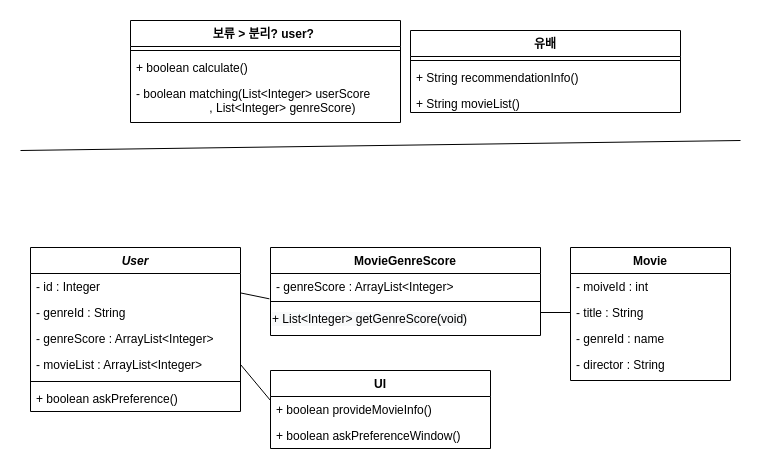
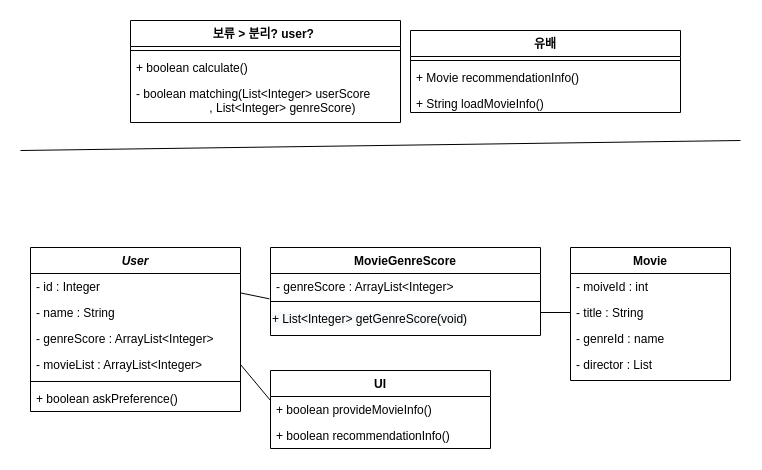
  <mxCell id="0" />
  <mxCell id="1" parent="0" />
  <mxCell id="2" value="User" style="swimlane;fontStyle=3;align=center;verticalAlign=top;childLayout=stackLayout;horizontal=1;startSize=26;horizontalStack=0;resizeParent=1;resizeLast=0;collapsible=1;marginBottom=0;rounded=0;shadow=0;strokeWidth=1;" parent="1" vertex="1"><mxGeometry x="30" y="247" width="210" height="164" as="geometry"><mxRectangle x="230" y="140" width="160" height="26" as="alternateBounds" /></mxGeometry></mxCell>
  <mxCell id="3" value="- id : Integer" style="text;align=left;verticalAlign=top;spacingLeft=4;spacingRight=4;overflow=hidden;rotatable=0;points=[[0,0.5],[1,0.5]];portConstraint=eastwest;" parent="2" vertex="1"><mxGeometry y="26" width="210" height="26" as="geometry" /></mxCell>
- <mxCell id="4" value="- genreId : String" style="text;align=left;verticalAlign=top;spacingLeft=4;spacingRight=4;overflow=hidden;rotatable=0;points=[[0,0.5],[1,0.5]];portConstraint=eastwest;rounded=0;shadow=0;html=0;" parent="2" vertex="1"><mxGeometry y="52" width="210" height="26" as="geometry" /></mxCell>
+ <mxCell id="4" value="- name : String" style="text;align=left;verticalAlign=top;spacingLeft=4;spacingRight=4;overflow=hidden;rotatable=0;points=[[0,0.5],[1,0.5]];portConstraint=eastwest;rounded=0;shadow=0;html=0;" parent="2" vertex="1"><mxGeometry y="52" width="210" height="26" as="geometry" /></mxCell>
  <mxCell id="5" value="- genreScore : ArrayList&lt;Integer&gt;" style="text;align=left;verticalAlign=top;spacingLeft=4;spacingRight=4;overflow=hidden;rotatable=0;points=[[0,0.5],[1,0.5]];portConstraint=eastwest;rounded=0;shadow=0;html=0;" parent="2" vertex="1"><mxGeometry y="78" width="210" height="26" as="geometry" /></mxCell>
  <mxCell id="6" value="- movieList : ArrayList&lt;Integer&gt;" style="text;align=left;verticalAlign=top;spacingLeft=4;spacingRight=4;overflow=hidden;rotatable=0;points=[[0,0.5],[1,0.5]];portConstraint=eastwest;rounded=0;shadow=0;html=0;" parent="2" vertex="1"><mxGeometry y="104" width="210" height="26" as="geometry" /></mxCell>
  <mxCell id="7" value="" style="line;html=1;strokeWidth=1;align=left;verticalAlign=middle;spacingTop=-1;spacingLeft=3;spacingRight=3;rotatable=0;labelPosition=right;points=[];portConstraint=eastwest;" parent="2" vertex="1"><mxGeometry y="130" width="210" height="8" as="geometry" /></mxCell>
  <mxCell id="8" value="+ boolean askPreference()" style="text;align=left;verticalAlign=top;spacingLeft=4;spacingRight=4;overflow=hidden;rotatable=0;points=[[0,0.5],[1,0.5]];portConstraint=eastwest;" parent="2" vertex="1"><mxGeometry y="138" width="210" height="26" as="geometry" /></mxCell>
  <mxCell id="9" value="Movie" style="swimlane;fontStyle=1;align=center;verticalAlign=top;childLayout=stackLayout;horizontal=1;startSize=26;horizontalStack=0;resizeParent=1;resizeLast=0;collapsible=1;marginBottom=0;rounded=0;shadow=0;strokeWidth=1;" parent="1" vertex="1"><mxGeometry x="570" y="247" width="160" height="133" as="geometry"><mxRectangle x="550" y="140" width="160" height="26" as="alternateBounds" /></mxGeometry></mxCell>
  <mxCell id="10" value="- moiveId : int&#10;" style="text;align=left;verticalAlign=top;spacingLeft=4;spacingRight=4;overflow=hidden;rotatable=0;points=[[0,0.5],[1,0.5]];portConstraint=eastwest;rounded=0;shadow=0;html=0;" parent="9" vertex="1"><mxGeometry y="26" width="160" height="26" as="geometry" /></mxCell>
  <mxCell id="11" value="- title : String" style="text;align=left;verticalAlign=top;spacingLeft=4;spacingRight=4;overflow=hidden;rotatable=0;points=[[0,0.5],[1,0.5]];portConstraint=eastwest;" parent="9" vertex="1"><mxGeometry y="52" width="160" height="26" as="geometry" /></mxCell>
  <mxCell id="12" value="- genreId : name &#10;" style="text;align=left;verticalAlign=top;spacingLeft=4;spacingRight=4;overflow=hidden;rotatable=0;points=[[0,0.5],[1,0.5]];portConstraint=eastwest;rounded=0;shadow=0;html=0;" parent="9" vertex="1"><mxGeometry y="78" width="160" height="26" as="geometry" /></mxCell>
- <mxCell id="13" value="- director : String &#10;" style="text;align=left;verticalAlign=top;spacingLeft=4;spacingRight=4;overflow=hidden;rotatable=0;points=[[0,0.5],[1,0.5]];portConstraint=eastwest;rounded=0;shadow=0;html=0;" parent="9" vertex="1"><mxGeometry y="104" width="160" height="26" as="geometry" /></mxCell>
+ <mxCell id="13" value="- director : List &#10;" style="text;align=left;verticalAlign=top;spacingLeft=4;spacingRight=4;overflow=hidden;rotatable=0;points=[[0,0.5],[1,0.5]];portConstraint=eastwest;rounded=0;shadow=0;html=0;" parent="9" vertex="1"><mxGeometry y="104" width="160" height="26" as="geometry" /></mxCell>
  <mxCell id="14" value="MovieGenreScore" style="swimlane;fontStyle=1;align=center;verticalAlign=top;childLayout=stackLayout;horizontal=1;startSize=26;horizontalStack=0;resizeParent=1;resizeParentMax=0;resizeLast=0;collapsible=1;marginBottom=0;" parent="1" vertex="1"><mxGeometry x="270" y="247" width="270" height="88" as="geometry" /></mxCell>
  <mxCell id="15" value="- genreScore : ArrayList&lt;Integer&gt;" style="text;strokeColor=none;fillColor=none;align=left;verticalAlign=top;spacingLeft=4;spacingRight=4;overflow=hidden;rotatable=0;points=[[0,0.5],[1,0.5]];portConstraint=eastwest;" parent="14" vertex="1"><mxGeometry y="26" width="270" height="24" as="geometry" /></mxCell>
  <mxCell id="16" value="" style="line;strokeWidth=1;fillColor=none;align=left;verticalAlign=middle;spacingTop=-1;spacingLeft=3;spacingRight=3;rotatable=0;labelPosition=right;points=[];portConstraint=eastwest;" parent="14" vertex="1"><mxGeometry y="50" width="270" height="8" as="geometry" /></mxCell>
  <mxCell id="17" value="&lt;span style=&quot;color: rgb(0, 0, 0); font-family: helvetica; font-size: 12px; font-style: normal; font-weight: 400; letter-spacing: normal; text-align: left; text-indent: 0px; text-transform: none; word-spacing: 0px; background-color: rgb(248, 249, 250); display: inline; float: none;&quot;&gt;+ List&amp;lt;Integer&amp;gt; getGenreScore(void)&lt;/span&gt;" style="text;whiteSpace=wrap;html=1;" parent="14" vertex="1"><mxGeometry y="58" width="270" height="30" as="geometry" /></mxCell>
  <mxCell id="18" value="유배" style="swimlane;fontStyle=1;align=center;verticalAlign=top;childLayout=stackLayout;horizontal=1;startSize=26;horizontalStack=0;resizeParent=1;resizeParentMax=0;resizeLast=0;collapsible=1;marginBottom=0;" parent="1" vertex="1"><mxGeometry x="410" y="30" width="270" height="82" as="geometry" /></mxCell>
  <mxCell id="19" value="" style="line;strokeWidth=1;fillColor=none;align=left;verticalAlign=middle;spacingTop=-1;spacingLeft=3;spacingRight=3;rotatable=0;labelPosition=right;points=[];portConstraint=eastwest;" parent="18" vertex="1"><mxGeometry y="26" width="270" height="8" as="geometry" /></mxCell>
- <mxCell id="20" value="+ String recommendationInfo()" style="text;strokeColor=none;fillColor=none;align=left;verticalAlign=top;spacingLeft=4;spacingRight=4;overflow=hidden;rotatable=0;points=[[0,0.5],[1,0.5]];portConstraint=eastwest;" parent="18" vertex="1"><mxGeometry y="34" width="270" height="26" as="geometry" /></mxCell>
- <mxCell id="21" value="+ String movieList()" style="text;align=left;verticalAlign=top;spacingLeft=4;spacingRight=4;overflow=hidden;rotatable=0;points=[[0,0.5],[1,0.5]];portConstraint=eastwest;" parent="18" vertex="1"><mxGeometry y="60" width="270" height="22" as="geometry" /></mxCell>
+ <mxCell id="20" value="+ Movie recommendationInfo()" style="text;strokeColor=none;fillColor=none;align=left;verticalAlign=top;spacingLeft=4;spacingRight=4;overflow=hidden;rotatable=0;points=[[0,0.5],[1,0.5]];portConstraint=eastwest;" parent="18" vertex="1"><mxGeometry y="34" width="270" height="26" as="geometry" /></mxCell>
+ <mxCell id="21" value="+ String loadMovieInfo()" style="text;align=left;verticalAlign=top;spacingLeft=4;spacingRight=4;overflow=hidden;rotatable=0;points=[[0,0.5],[1,0.5]];portConstraint=eastwest;" parent="18" vertex="1"><mxGeometry y="60" width="270" height="22" as="geometry" /></mxCell>
  <mxCell id="22" value="" style="endArrow=none;html=1;exitX=0;exitY=0.5;exitDx=0;exitDy=0;" parent="1" source="11" edge="1"><mxGeometry width="50" height="50" relative="1" as="geometry"><mxPoint x="530" y="450" as="sourcePoint" /><mxPoint x="540" y="312" as="targetPoint" /></mxGeometry></mxCell>
  <mxCell id="23" value="" style="endArrow=none;html=1;exitX=-0.004;exitY=1.056;exitDx=0;exitDy=0;entryX=1.002;entryY=0.75;entryDx=0;entryDy=0;entryPerimeter=0;exitPerimeter=0;" parent="1" source="15" target="3" edge="1"><mxGeometry width="50" height="50" relative="1" as="geometry"><mxPoint x="240" y="250" as="sourcePoint" /><mxPoint x="190" y="309" as="targetPoint" /></mxGeometry></mxCell>
  <mxCell id="24" value="보류 &gt; 분리? user? " style="swimlane;fontStyle=1;align=center;verticalAlign=top;childLayout=stackLayout;horizontal=1;startSize=26;horizontalStack=0;resizeParent=1;resizeParentMax=0;resizeLast=0;collapsible=1;marginBottom=0;" parent="1" vertex="1"><mxGeometry x="130" y="20" width="270" height="102" as="geometry" /></mxCell>
  <mxCell id="25" value="" style="line;strokeWidth=1;fillColor=none;align=left;verticalAlign=middle;spacingTop=-1;spacingLeft=3;spacingRight=3;rotatable=0;labelPosition=right;points=[];portConstraint=eastwest;" parent="24" vertex="1"><mxGeometry y="26" width="270" height="8" as="geometry" /></mxCell>
  <mxCell id="26" value="+ boolean calculate()" style="text;align=left;verticalAlign=top;spacingLeft=4;spacingRight=4;overflow=hidden;rotatable=0;points=[[0,0.5],[1,0.5]];portConstraint=eastwest;" parent="24" vertex="1"><mxGeometry y="34" width="270" height="26" as="geometry" /></mxCell>
  <mxCell id="27" value="- boolean matching(List&lt;Integer&gt; userScore&#10;                      , List&lt;Integer&gt; genreScore)&#10;" style="text;strokeColor=none;fillColor=none;align=left;verticalAlign=top;spacingLeft=4;spacingRight=4;overflow=hidden;rotatable=0;points=[[0,0.5],[1,0.5]];portConstraint=eastwest;" parent="24" vertex="1"><mxGeometry y="60" width="270" height="42" as="geometry" /></mxCell>
  <mxCell id="28" value="UI" style="swimlane;fontStyle=1;align=center;verticalAlign=top;childLayout=stackLayout;horizontal=1;startSize=26;horizontalStack=0;resizeParent=1;resizeParentMax=0;resizeLast=0;collapsible=1;marginBottom=0;" parent="1" vertex="1"><mxGeometry x="270" y="370" width="220" height="78" as="geometry" /></mxCell>
  <mxCell id="29" value="+ boolean provideMovieInfo()&#10;" style="text;align=left;verticalAlign=top;spacingLeft=4;spacingRight=4;overflow=hidden;rotatable=0;points=[[0,0.5],[1,0.5]];portConstraint=eastwest;" parent="28" vertex="1"><mxGeometry y="26" width="220" height="26" as="geometry" /></mxCell>
- <mxCell id="30" value="+ boolean askPreferenceWindow()&#10;" style="text;align=left;verticalAlign=top;spacingLeft=4;spacingRight=4;overflow=hidden;rotatable=0;points=[[0,0.5],[1,0.5]];portConstraint=eastwest;" parent="28" vertex="1"><mxGeometry y="52" width="220" height="26" as="geometry" /></mxCell>
+ <mxCell id="30" value="+ boolean recommendationInfo()&#10;" style="text;align=left;verticalAlign=top;spacingLeft=4;spacingRight=4;overflow=hidden;rotatable=0;points=[[0,0.5],[1,0.5]];portConstraint=eastwest;" parent="28" vertex="1"><mxGeometry y="52" width="220" height="26" as="geometry" /></mxCell>
  <mxCell id="31" value="" style="endArrow=none;html=1;" parent="1" edge="1"><mxGeometry width="50" height="50" relative="1" as="geometry"><mxPoint x="20" y="150" as="sourcePoint" /><mxPoint x="740" y="140" as="targetPoint" /></mxGeometry></mxCell>
  <mxCell id="32" value="" style="endArrow=none;html=1;entryX=1;entryY=0.5;entryDx=0;entryDy=0;exitX=0;exitY=0.154;exitDx=0;exitDy=0;exitPerimeter=0;" parent="1" source="29" target="6" edge="1"><mxGeometry width="50" height="50" relative="1" as="geometry"><mxPoint x="282" y="442" as="sourcePoint" /><mxPoint x="260" y="380" as="targetPoint" /></mxGeometry></mxCell>
